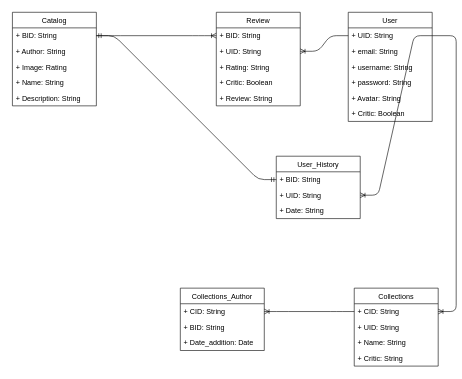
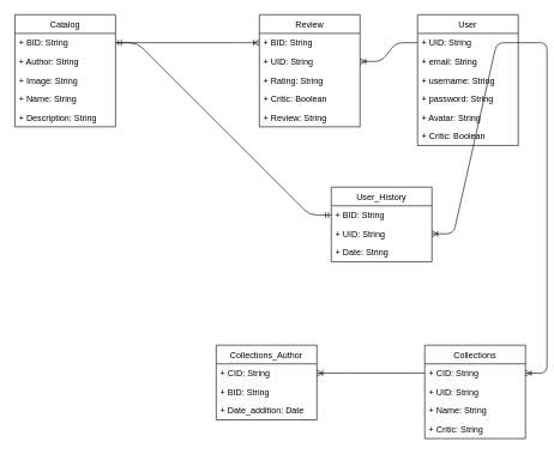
  <mxCell id="0" />
  <mxCell id="1" parent="0" />
  <mxCell id="2" value="Catalog" style="swimlane;fontStyle=0;childLayout=stackLayout;horizontal=1;startSize=26;fillColor=none;horizontalStack=0;resizeParent=1;resizeParentMax=0;resizeLast=0;collapsible=1;marginBottom=0;" parent="1" vertex="1"><mxGeometry x="20" y="20" width="140" height="156" as="geometry" /></mxCell>
  <mxCell id="3" value="+ BID: String" style="text;strokeColor=none;fillColor=none;align=left;verticalAlign=top;spacingLeft=4;spacingRight=4;overflow=hidden;rotatable=0;points=[[0,0.5],[1,0.5]];portConstraint=eastwest;" parent="2" vertex="1"><mxGeometry y="26" width="140" height="26" as="geometry" /></mxCell>
  <mxCell id="4" value="+ Author: String" style="text;strokeColor=none;fillColor=none;align=left;verticalAlign=top;spacingLeft=4;spacingRight=4;overflow=hidden;rotatable=0;points=[[0,0.5],[1,0.5]];portConstraint=eastwest;" parent="2" vertex="1"><mxGeometry y="52" width="140" height="26" as="geometry" /></mxCell>
- <mxCell id="5" value="+ Image: Rating" style="text;strokeColor=none;fillColor=none;align=left;verticalAlign=top;spacingLeft=4;spacingRight=4;overflow=hidden;rotatable=0;points=[[0,0.5],[1,0.5]];portConstraint=eastwest;" parent="2" vertex="1"><mxGeometry y="78" width="140" height="26" as="geometry" /></mxCell>
+ <mxCell id="5" value="+ Image: String" style="text;strokeColor=none;fillColor=none;align=left;verticalAlign=top;spacingLeft=4;spacingRight=4;overflow=hidden;rotatable=0;points=[[0,0.5],[1,0.5]];portConstraint=eastwest;" parent="2" vertex="1"><mxGeometry y="78" width="140" height="26" as="geometry" /></mxCell>
  <mxCell id="6" value="+ Name: String" style="text;strokeColor=none;fillColor=none;align=left;verticalAlign=top;spacingLeft=4;spacingRight=4;overflow=hidden;rotatable=0;points=[[0,0.5],[1,0.5]];portConstraint=eastwest;" parent="2" vertex="1"><mxGeometry y="104" width="140" height="26" as="geometry" /></mxCell>
  <mxCell id="7" value="+ Description: String" style="text;strokeColor=none;fillColor=none;align=left;verticalAlign=top;spacingLeft=4;spacingRight=4;overflow=hidden;rotatable=0;points=[[0,0.5],[1,0.5]];portConstraint=eastwest;" parent="2" vertex="1"><mxGeometry y="130" width="140" height="26" as="geometry" /></mxCell>
  <mxCell id="8" value="User" style="swimlane;fontStyle=0;childLayout=stackLayout;horizontal=1;startSize=26;fillColor=none;horizontalStack=0;resizeParent=1;resizeParentMax=0;resizeLast=0;collapsible=1;marginBottom=0;" parent="1" vertex="1"><mxGeometry x="580" y="20" width="140" height="182" as="geometry" /></mxCell>
  <mxCell id="9" value="+ UID: String" style="text;strokeColor=none;fillColor=none;align=left;verticalAlign=top;spacingLeft=4;spacingRight=4;overflow=hidden;rotatable=0;points=[[0,0.5],[1,0.5]];portConstraint=eastwest;" parent="8" vertex="1"><mxGeometry y="26" width="140" height="26" as="geometry" /></mxCell>
  <mxCell id="10" value="+ email: String" style="text;strokeColor=none;fillColor=none;align=left;verticalAlign=top;spacingLeft=4;spacingRight=4;overflow=hidden;rotatable=0;points=[[0,0.5],[1,0.5]];portConstraint=eastwest;" parent="8" vertex="1"><mxGeometry y="52" width="140" height="26" as="geometry" /></mxCell>
  <mxCell id="11" value="+ username: String" style="text;strokeColor=none;fillColor=none;align=left;verticalAlign=top;spacingLeft=4;spacingRight=4;overflow=hidden;rotatable=0;points=[[0,0.5],[1,0.5]];portConstraint=eastwest;" parent="8" vertex="1"><mxGeometry y="78" width="140" height="26" as="geometry" /></mxCell>
  <mxCell id="12" value="+ password: String" style="text;strokeColor=none;fillColor=none;align=left;verticalAlign=top;spacingLeft=4;spacingRight=4;overflow=hidden;rotatable=0;points=[[0,0.5],[1,0.5]];portConstraint=eastwest;" parent="8" vertex="1"><mxGeometry y="104" width="140" height="26" as="geometry" /></mxCell>
  <mxCell id="13" value="+ Avatar: String" style="text;strokeColor=none;fillColor=none;align=left;verticalAlign=top;spacingLeft=4;spacingRight=4;overflow=hidden;rotatable=0;points=[[0,0.5],[1,0.5]];portConstraint=eastwest;" parent="8" vertex="1"><mxGeometry y="130" width="140" height="26" as="geometry" /></mxCell>
  <mxCell id="14" value="+ Critic: Boolean" style="text;strokeColor=none;fillColor=none;align=left;verticalAlign=top;spacingLeft=4;spacingRight=4;overflow=hidden;rotatable=0;points=[[0,0.5],[1,0.5]];portConstraint=eastwest;" vertex="1" parent="8"><mxGeometry y="156" width="140" height="26" as="geometry" /></mxCell>
  <mxCell id="15" value="Collections_Author" style="swimlane;fontStyle=0;childLayout=stackLayout;horizontal=1;startSize=26;fillColor=none;horizontalStack=0;resizeParent=1;resizeParentMax=0;resizeLast=0;collapsible=1;marginBottom=0;" parent="1" vertex="1"><mxGeometry x="300" y="480" width="140" height="104" as="geometry" /></mxCell>
  <mxCell id="16" value="+ CID: String" style="text;strokeColor=none;fillColor=none;align=left;verticalAlign=top;spacingLeft=4;spacingRight=4;overflow=hidden;rotatable=0;points=[[0,0.5],[1,0.5]];portConstraint=eastwest;" parent="15" vertex="1"><mxGeometry y="26" width="140" height="26" as="geometry" /></mxCell>
  <mxCell id="17" value="+ BID: String" style="text;strokeColor=none;fillColor=none;align=left;verticalAlign=top;spacingLeft=4;spacingRight=4;overflow=hidden;rotatable=0;points=[[0,0.5],[1,0.5]];portConstraint=eastwest;" parent="15" vertex="1"><mxGeometry y="52" width="140" height="26" as="geometry" /></mxCell>
  <mxCell id="18" value="+ Date_addition: Date" style="text;strokeColor=none;fillColor=none;align=left;verticalAlign=top;spacingLeft=4;spacingRight=4;overflow=hidden;rotatable=0;points=[[0,0.5],[1,0.5]];portConstraint=eastwest;" parent="15" vertex="1"><mxGeometry y="78" width="140" height="26" as="geometry" /></mxCell>
  <mxCell id="19" value="" style="edgeStyle=entityRelationEdgeStyle;fontSize=12;html=1;endArrow=ERoneToMany;exitX=1;exitY=0.5;exitDx=0;exitDy=0;entryX=0;entryY=0.5;entryDx=0;entryDy=0;" edge="1" parent="1" source="3" target="24"><mxGeometry width="100" height="100" relative="1" as="geometry"><mxPoint x="200" y="210" as="sourcePoint" /><mxPoint x="300" y="110" as="targetPoint" /></mxGeometry></mxCell>
  <mxCell id="20" value="" style="edgeStyle=entityRelationEdgeStyle;fontSize=12;html=1;endArrow=ERoneToMany;" edge="1" parent="1" source="9" target="25"><mxGeometry width="100" height="100" relative="1" as="geometry"><mxPoint x="400" y="550" as="sourcePoint" /><mxPoint x="500" y="450" as="targetPoint" /></mxGeometry></mxCell>
  <mxCell id="21" value="" style="edgeStyle=entityRelationEdgeStyle;fontSize=12;html=1;endArrow=ERoneToMany;exitX=1;exitY=0.5;exitDx=0;exitDy=0;" edge="1" parent="1" source="9" target="37"><mxGeometry width="100" height="100" relative="1" as="geometry"><mxPoint x="780" y="100" as="sourcePoint" /><mxPoint x="500" y="450" as="targetPoint" /></mxGeometry></mxCell>
  <mxCell id="22" value="" style="edgeStyle=entityRelationEdgeStyle;fontSize=12;html=1;endArrow=ERmandOne;startArrow=ERmandOne;entryX=0;entryY=0.5;entryDx=0;entryDy=0;exitX=1;exitY=0.5;exitDx=0;exitDy=0;" edge="1" parent="1" source="3" target="36"><mxGeometry width="100" height="100" relative="1" as="geometry"><mxPoint x="450" y="470" as="sourcePoint" /><mxPoint x="550" y="370" as="targetPoint" /></mxGeometry></mxCell>
  <mxCell id="23" value="Review" style="swimlane;fontStyle=0;childLayout=stackLayout;horizontal=1;startSize=26;fillColor=none;horizontalStack=0;resizeParent=1;resizeParentMax=0;resizeLast=0;collapsible=1;marginBottom=0;" parent="1" vertex="1"><mxGeometry x="360" y="20" width="140" height="156" as="geometry" /></mxCell>
  <mxCell id="24" value="+ BID: String" style="text;strokeColor=none;fillColor=none;align=left;verticalAlign=top;spacingLeft=4;spacingRight=4;overflow=hidden;rotatable=0;points=[[0,0.5],[1,0.5]];portConstraint=eastwest;" parent="23" vertex="1"><mxGeometry y="26" width="140" height="26" as="geometry" /></mxCell>
  <mxCell id="25" value="+ UID: String" style="text;strokeColor=none;fillColor=none;align=left;verticalAlign=top;spacingLeft=4;spacingRight=4;overflow=hidden;rotatable=0;points=[[0,0.5],[1,0.5]];portConstraint=eastwest;" parent="23" vertex="1"><mxGeometry y="52" width="140" height="26" as="geometry" /></mxCell>
  <mxCell id="26" value="+ Rating: String" style="text;strokeColor=none;fillColor=none;align=left;verticalAlign=top;spacingLeft=4;spacingRight=4;overflow=hidden;rotatable=0;points=[[0,0.5],[1,0.5]];portConstraint=eastwest;" parent="23" vertex="1"><mxGeometry y="78" width="140" height="26" as="geometry" /></mxCell>
  <mxCell id="27" value="+ Critic: Boolean" style="text;strokeColor=none;fillColor=none;align=left;verticalAlign=top;spacingLeft=4;spacingRight=4;overflow=hidden;rotatable=0;points=[[0,0.5],[1,0.5]];portConstraint=eastwest;" parent="23" vertex="1"><mxGeometry y="104" width="140" height="26" as="geometry" /></mxCell>
  <mxCell id="28" value="+ Review: String" style="text;strokeColor=none;fillColor=none;align=left;verticalAlign=top;spacingLeft=4;spacingRight=4;overflow=hidden;rotatable=0;points=[[0,0.5],[1,0.5]];portConstraint=eastwest;" parent="23" vertex="1"><mxGeometry y="130" width="140" height="26" as="geometry" /></mxCell>
  <mxCell id="29" value="Collections" style="swimlane;fontStyle=0;childLayout=stackLayout;horizontal=1;startSize=26;fillColor=none;horizontalStack=0;resizeParent=1;resizeParentMax=0;resizeLast=0;collapsible=1;marginBottom=0;" parent="1" vertex="1"><mxGeometry x="590" y="480" width="140" height="130" as="geometry" /></mxCell>
  <mxCell id="30" value="+ CID: String" style="text;strokeColor=none;fillColor=none;align=left;verticalAlign=top;spacingLeft=4;spacingRight=4;overflow=hidden;rotatable=0;points=[[0,0.5],[1,0.5]];portConstraint=eastwest;" parent="29" vertex="1"><mxGeometry y="26" width="140" height="26" as="geometry" /></mxCell>
  <mxCell id="31" value="+ UID: String" style="text;strokeColor=none;fillColor=none;align=left;verticalAlign=top;spacingLeft=4;spacingRight=4;overflow=hidden;rotatable=0;points=[[0,0.5],[1,0.5]];portConstraint=eastwest;" parent="29" vertex="1"><mxGeometry y="52" width="140" height="26" as="geometry" /></mxCell>
  <mxCell id="32" value="+ Name: String" style="text;strokeColor=none;fillColor=none;align=left;verticalAlign=top;spacingLeft=4;spacingRight=4;overflow=hidden;rotatable=0;points=[[0,0.5],[1,0.5]];portConstraint=eastwest;" parent="29" vertex="1"><mxGeometry y="78" width="140" height="26" as="geometry" /></mxCell>
  <mxCell id="33" value="+ Critic: String" style="text;strokeColor=none;fillColor=none;align=left;verticalAlign=top;spacingLeft=4;spacingRight=4;overflow=hidden;rotatable=0;points=[[0,0.5],[1,0.5]];portConstraint=eastwest;" parent="29" vertex="1"><mxGeometry y="104" width="140" height="26" as="geometry" /></mxCell>
  <mxCell id="34" value="" style="edgeStyle=entityRelationEdgeStyle;fontSize=12;html=1;endArrow=ERoneToMany;" edge="1" parent="1" source="30" target="16"><mxGeometry width="100" height="100" relative="1" as="geometry"><mxPoint x="490" y="610" as="sourcePoint" /><mxPoint x="500" y="450" as="targetPoint" /></mxGeometry></mxCell>
  <mxCell id="35" value="User_History" style="swimlane;fontStyle=0;childLayout=stackLayout;horizontal=1;startSize=26;fillColor=none;horizontalStack=0;resizeParent=1;resizeParentMax=0;resizeLast=0;collapsible=1;marginBottom=0;" parent="1" vertex="1"><mxGeometry x="460" y="260" width="140" height="104" as="geometry" /></mxCell>
  <mxCell id="36" value="+ BID: String" style="text;strokeColor=none;fillColor=none;align=left;verticalAlign=top;spacingLeft=4;spacingRight=4;overflow=hidden;rotatable=0;points=[[0,0.5],[1,0.5]];portConstraint=eastwest;" parent="35" vertex="1"><mxGeometry y="26" width="140" height="26" as="geometry" /></mxCell>
  <mxCell id="37" value="+ UID: String" style="text;strokeColor=none;fillColor=none;align=left;verticalAlign=top;spacingLeft=4;spacingRight=4;overflow=hidden;rotatable=0;points=[[0,0.5],[1,0.5]];portConstraint=eastwest;" parent="35" vertex="1"><mxGeometry y="52" width="140" height="26" as="geometry" /></mxCell>
  <mxCell id="38" value="+ Date: String" style="text;strokeColor=none;fillColor=none;align=left;verticalAlign=top;spacingLeft=4;spacingRight=4;overflow=hidden;rotatable=0;points=[[0,0.5],[1,0.5]];portConstraint=eastwest;" parent="35" vertex="1"><mxGeometry y="78" width="140" height="26" as="geometry" /></mxCell>
  <mxCell id="39" value="" style="edgeStyle=entityRelationEdgeStyle;fontSize=12;html=1;endArrow=ERoneToMany;exitX=1;exitY=0.5;exitDx=0;exitDy=0;" edge="1" parent="1" source="9" target="30"><mxGeometry width="100" height="100" relative="1" as="geometry"><mxPoint x="820" y="190" as="sourcePoint" /><mxPoint x="780" y="520" as="targetPoint" /></mxGeometry></mxCell>
